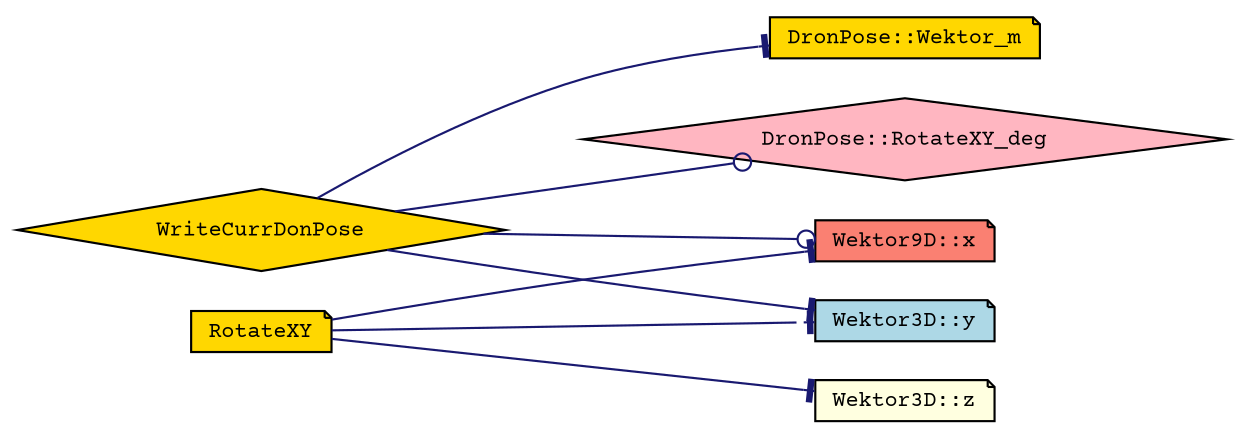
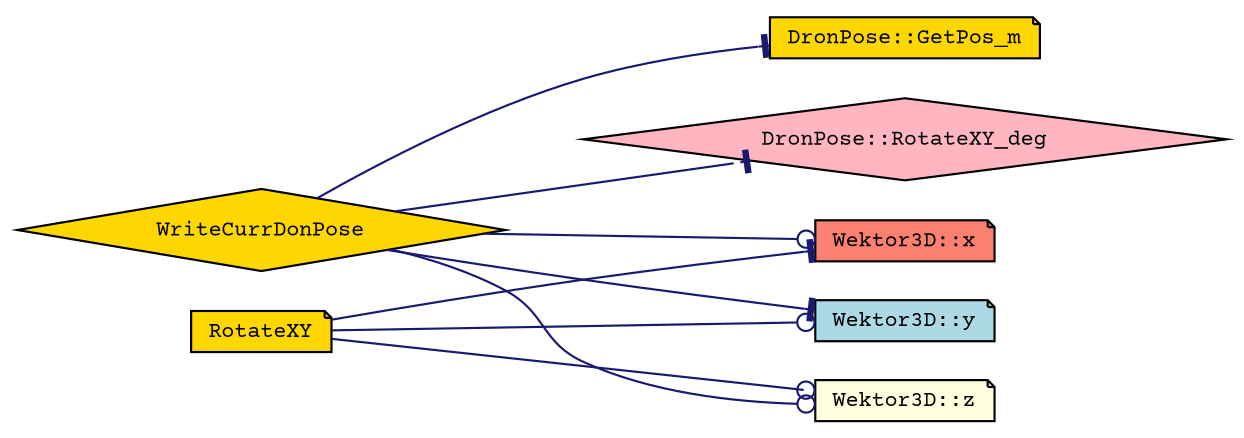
  digraph {
    fontname="Courier Prime"
    rankdir=LR
    node [color=black fillcolor=gold fontname="Courier Prime" fontsize=10 shape=note style=filled]
    edge [arrowhead=odot color=midnightblue fontname="Courier Prime" fontsize=10 labelfontname=Helvetica labelfontsize=10 style=solid]
    n1 [fontcolor=black height=0.2 label=WriteCurrDonPose shape=diamond width=0.4]
    n2 [fillcolor=lightpink height=0.2 label="DronPose::RotateXY_deg" shape=diamond width=0.4]
-   n3 [fillcolor=salmon height=0.2 label="Wektor9D::x" width=0.4]
+   n3 [fillcolor=salmon height=0.2 label="Wektor3D::x" width=0.4]
    n4 [fillcolor=lightblue height=0.2 label="Wektor3D::y" width=0.4]
    n5 [fillcolor=lightyellow height=0.2 label="Wektor3D::z" width=0.4]
-   n6 [height=0.2 label="DronPose::Wektor_m" width=0.4]
+   n6 [height=0.2 label="DronPose::GetPos_m" width=0.4]
    n7 [height=0.2 label=RotateXY width=0.4]
-   n1 -> n2
+   n1 -> n2 [arrowhead=tee]
    n1 -> n3
    n1 -> n4 [arrowhead=tee]
+   n1 -> n5
    n1 -> n6 [arrowhead=tee]
    n7 -> n3 [arrowhead=tee]
-   n7 -> n4 [arrowhead=tee]
-   n7 -> n5 [arrowhead=tee]
+   n7 -> n4
+   n7 -> n5
  }
